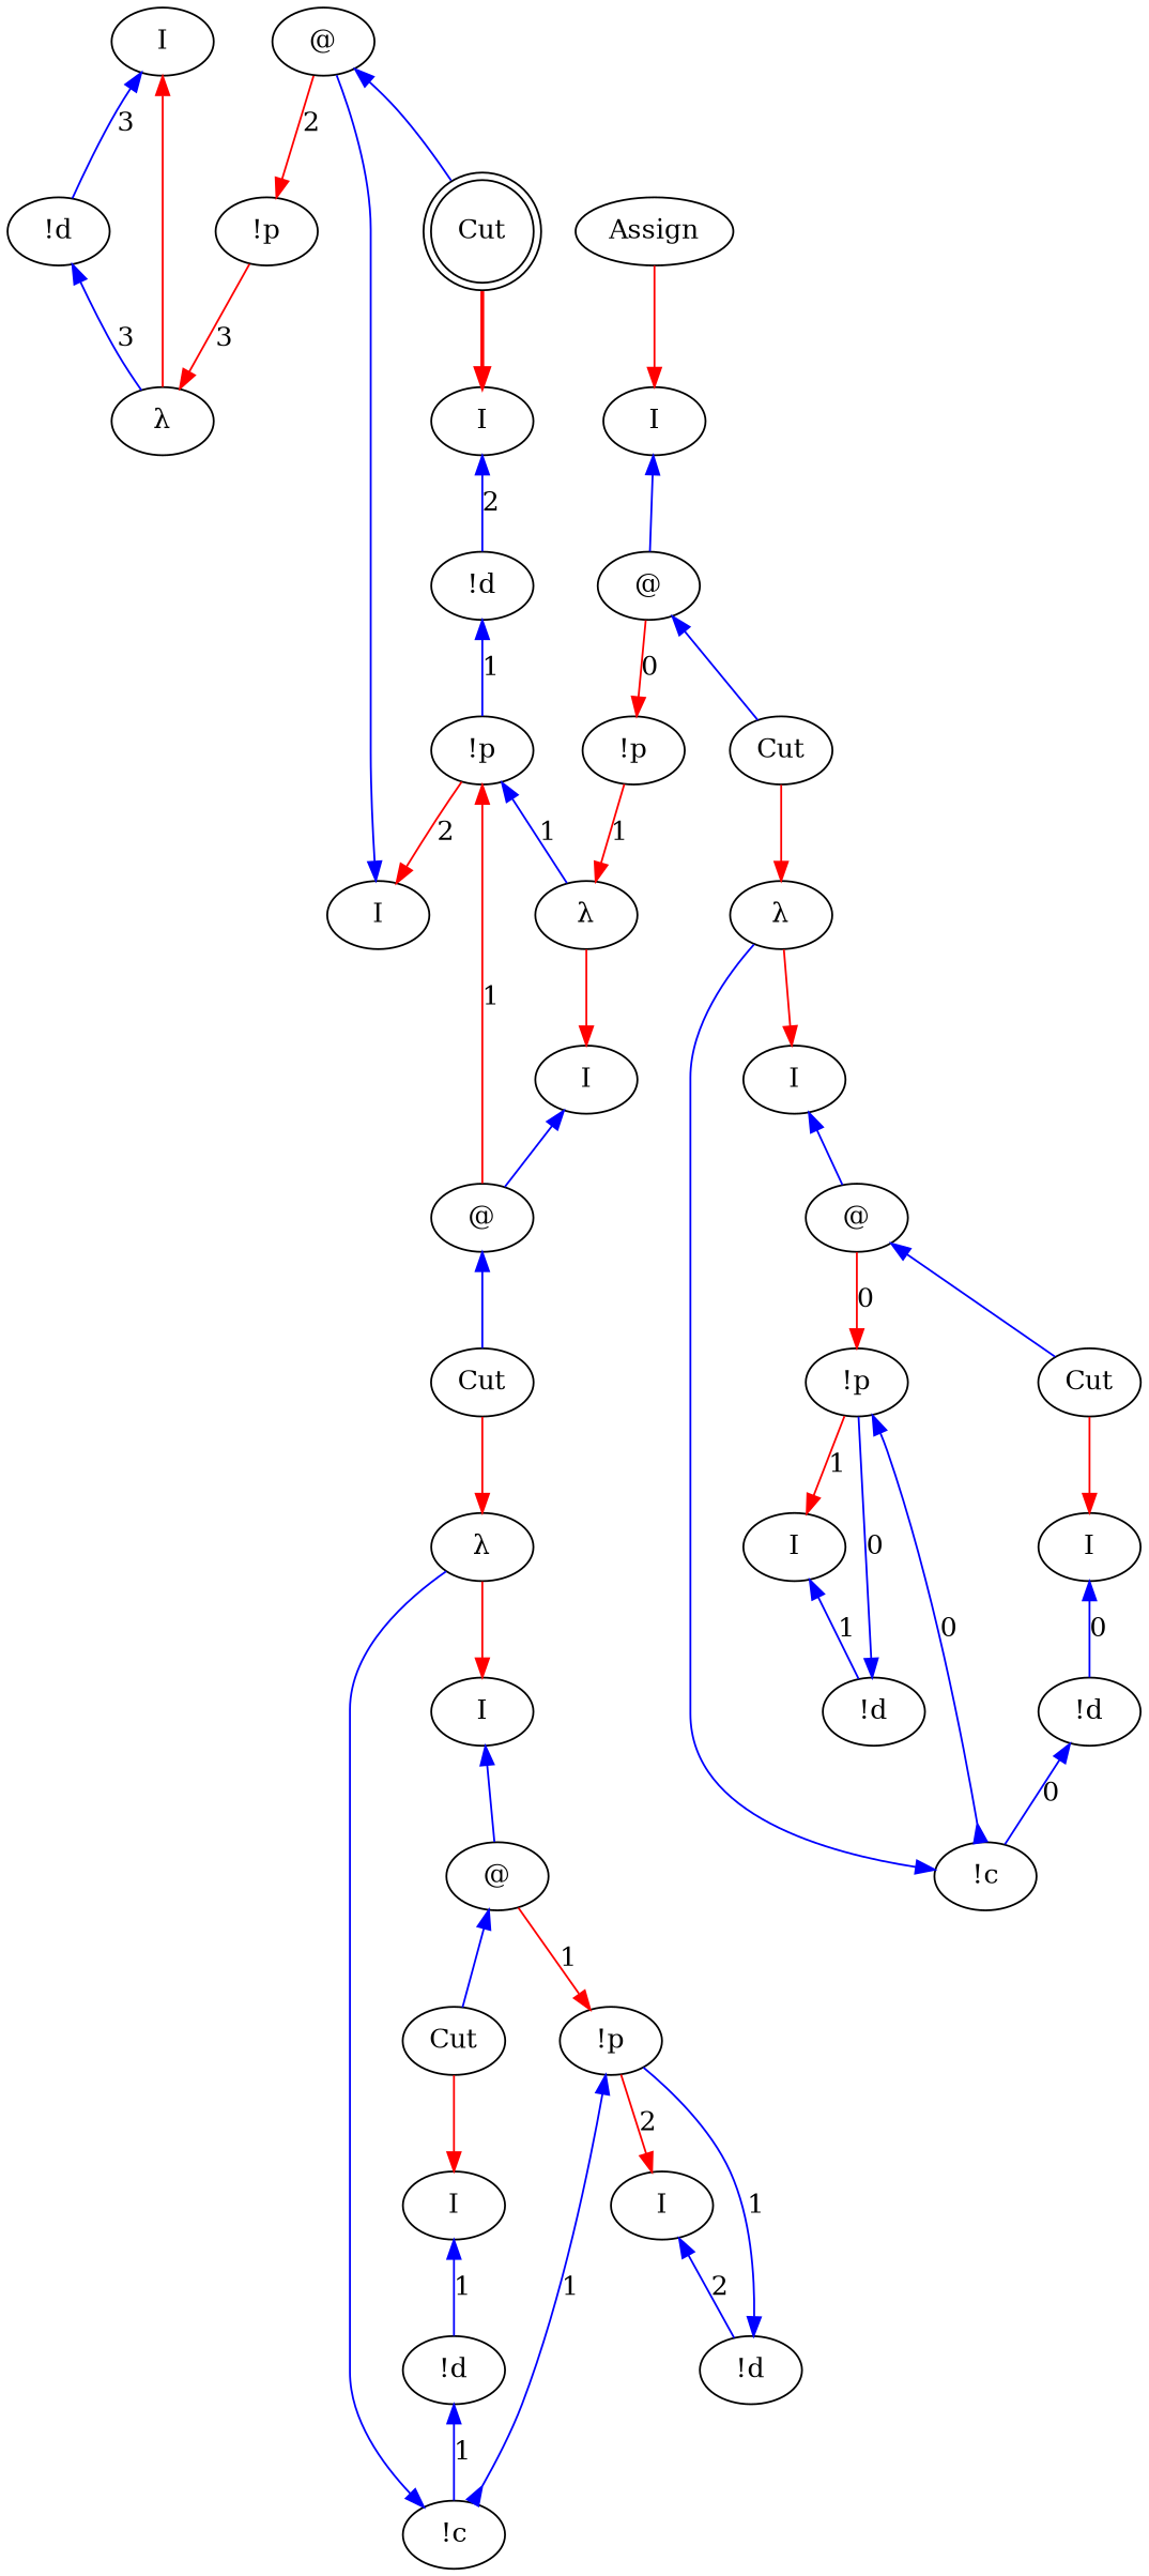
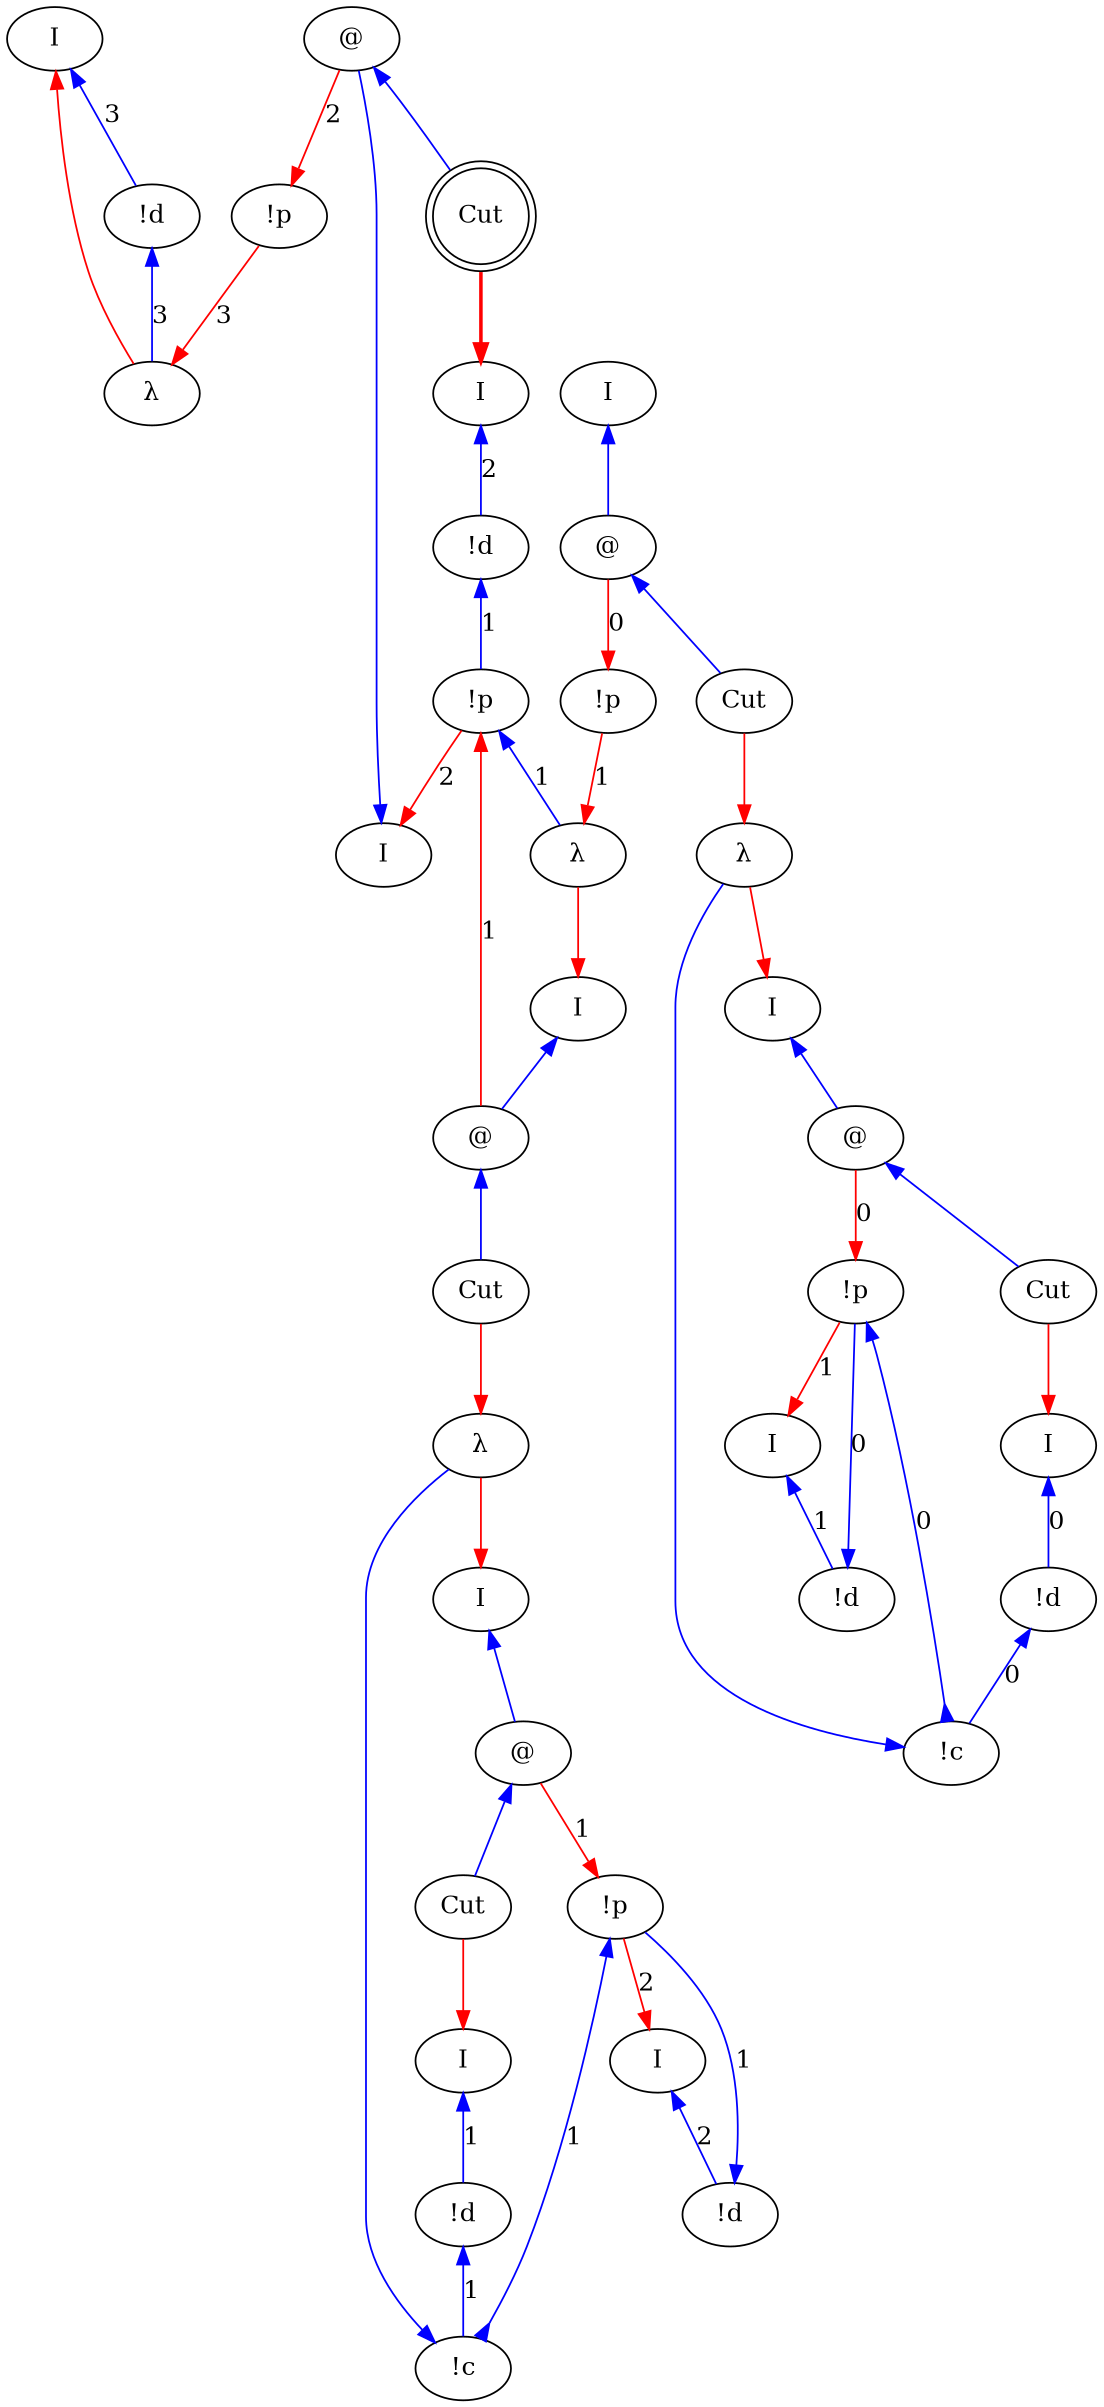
  digraph {
    rankdir=TB
    edge [arrowhead=none arrowtail=normal color=blue dir=both weight=1]
    n1 [label=I]
    n2 [label="!d"]
    n3 [label="λ"]
    n4 [label="!p"]
    n5 [label=I]
    n6 [label="@"]
    n7 [label=Cut shape=doublecircle]
    n8 [label=I]
    n9 [label="!d"]
    n10 [label="!p"]
    n11 [label="λ"]
    n12 [label=I]
    n13 [label="@"]
    n14 [label=Cut]
    n15 [label=I]
    n16 [label="!d"]
    n17 [label="!p"]
    n18 [label="!c"]
    n19 [label=I]
    n20 [label="@"]
    n21 [label=Cut]
    n22 [label=I]
    n23 [label="!d"]
    n24 [label="λ"]
    n25 [label="!p"]
    n26 [label=I]
    n27 [label="@"]
    n28 [label=Cut]
    n29 [label=I]
    n30 [label="!d"]
    n31 [label="!p"]
    n32 [label="!c"]
    n33 [label=I]
    n34 [label="@"]
    n35 [label=Cut]
    n36 [label=I]
    n37 [label="!d"]
    n38 [label="λ"]
-   n39 [label=Assign]
    n1 -> n2 [label=3]
    n2 -> n3 [label=3]
    n3 -> n1 [arrowhead=normal arrowtail=none color=red weight=2]
    n4 -> n3 [arrowhead=normal arrowtail=none color=red label=3 weight=2]
    n5 -> n6
    n6 -> n4 [arrowhead=normal arrowtail=none color=red label=2 weight=2]
    n6 -> n7
    n7 -> n8 [arrowhead=normal arrowtail=none color=red penwidth=2 weight=2]
    n8 -> n9 [label=2]
    n9 -> n10 [label=1]
    n10 -> n5 [arrowhead=normal arrowtail=none color=red label=2 weight=2]
    n10 -> n11 [label=1]
    n11 -> n12 [arrowhead=normal arrowtail=none color=red weight=2]
    n12 -> n13
    n13 -> n10 [arrowhead=normal arrowtail=none color=red label=1 weight=2]
    n13 -> n14
    n14 -> n24 [arrowhead=normal arrowtail=none color=red weight=2]
    n15 -> n16 [label=2]
    n16 -> n17 [label=1]
    n17 -> n15 [arrowhead=normal arrowtail=none color=red label=2 weight=2]
    n17 -> n18 [arrowhead=inv label=1]
    n18 -> n24
    n19 -> n20
    n20 -> n17 [arrowhead=normal arrowtail=none color=red label=1 weight=2]
    n20 -> n21
    n21 -> n22 [arrowhead=normal arrowtail=none color=red weight=2]
    n22 -> n23 [label=1]
    n23 -> n18 [label=1]
    n24 -> n19 [arrowhead=normal arrowtail=none color=red weight=2]
    n25 -> n11 [arrowhead=normal arrowtail=none color=red label=1 weight=2]
    n26 -> n27
    n27 -> n25 [arrowhead=normal arrowtail=none color=red label=0 weight=2]
    n27 -> n28
    n28 -> n38 [arrowhead=normal arrowtail=none color=red weight=2]
    n29 -> n30 [label=1]
    n30 -> n31 [label=0]
    n31 -> n29 [arrowhead=normal arrowtail=none color=red label=1 weight=2]
    n31 -> n32 [arrowhead=inv label=0]
    n32 -> n38
    n33 -> n34
    n34 -> n31 [arrowhead=normal arrowtail=none color=red label=0 weight=2]
    n34 -> n35
    n35 -> n36 [arrowhead=normal arrowtail=none color=red weight=2]
    n36 -> n37 [label=0]
    n37 -> n32 [label=0]
    n38 -> n33 [arrowhead=normal arrowtail=none color=red weight=2]
-   n39 -> n26 [arrowhead=normal arrowtail=none color=red weight=2]
  }
